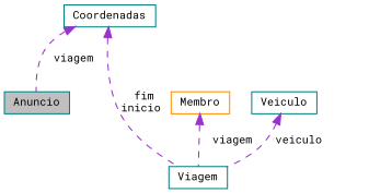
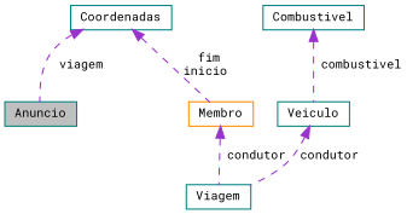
  digraph {
    fontname="Roboto Mono"
    node [color=teal fillcolor=white fontname="Roboto Mono" fontsize=10 shape=record style=filled]
    edge [color=darkorchid3 dir=back fontname="Roboto Mono" fontsize=10 labelfontname=Helvetica labelfontsize=10 style=dashed]
    n1 [fillcolor=grey75 fontcolor=black height=0.2 label=Anuncio width=0.4]
    n2 [height=0.2 label=Viagem width=0.4]
    n3 [height=0.2 label=Coordenadas width=0.4]
    n4 [height=0.2 label=Veiculo width=0.4]
+   n5 [height=0.2 label=Combustivel width=0.4]
    n6 [color=darkorange height=0.2 label=Membro width=0.4]
    n3 -> n1 [label=" viagem"]
-   n3 -> n2 [label=" fim\ninicio"]
-   n4 -> n2 [label=" veiculo"]
-   n6 -> n2 [label=" viagem"]
+   n3 -> n6 [label=" fim\ninicio"]
+   n4 -> n2 [label=" condutor"]
+   n5 -> n4 [label=" combustivel"]
+   n6 -> n2 [label=" condutor"]
  }
